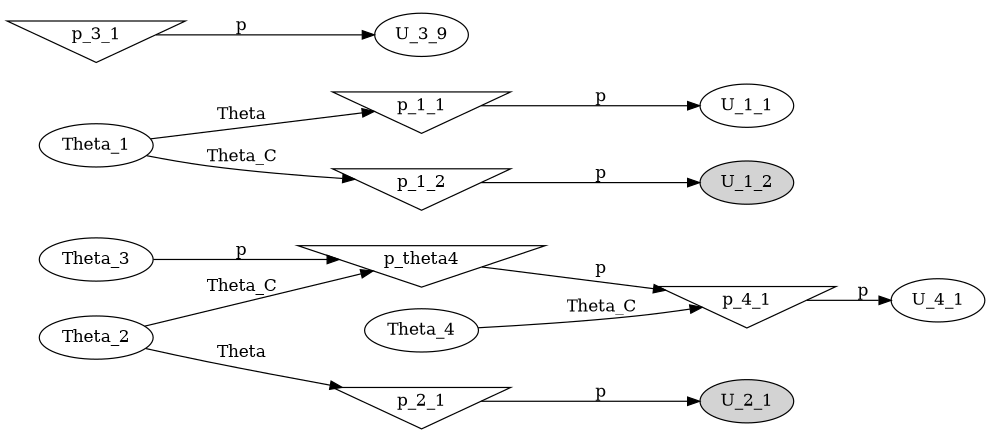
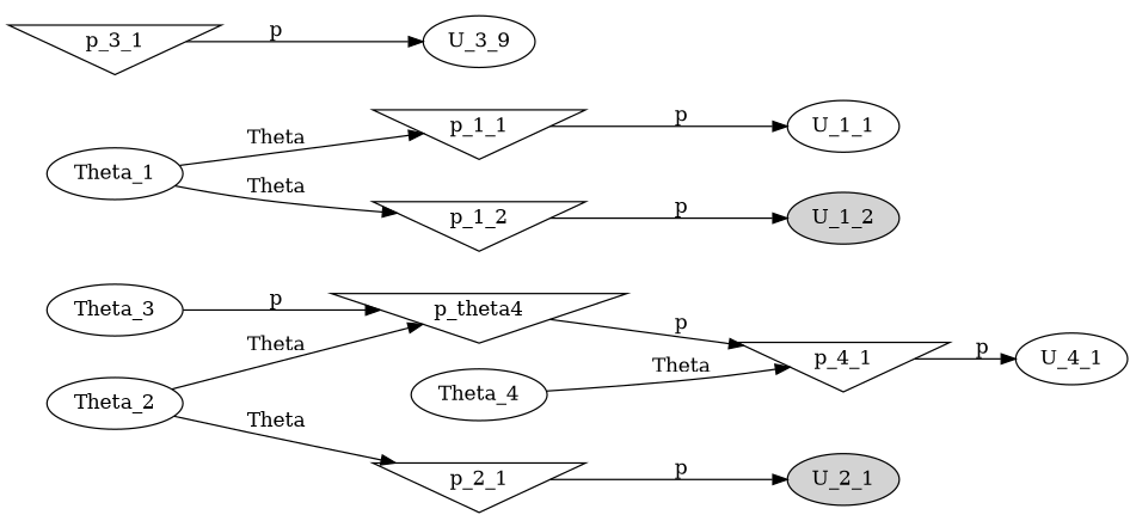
  digraph {
    rankdir=LR
    p_theta4 [shape=invtriangle]
    p_4_1 [shape=invtriangle]
    Theta_4
    Theta_2
    p_2_1 [shape=invtriangle]
    U_2_1 [style=filled]
    p_1_1 [shape=invtriangle]
    Theta_1
    p_1_2 [shape=invtriangle]
    U_1_1
    U_1_2 [style=filled]
    Theta_3
    p_3_1 [shape=invtriangle]
    n14 [label=U_3_9]
    U_4_1
    p_theta4 -> p_4_1 [label=p]
    p_4_1 -> U_4_1 [label=p]
-   Theta_4 -> p_4_1 [label=Theta_C]
-   Theta_2 -> p_theta4 [label=Theta_C]
+   Theta_4 -> p_4_1 [label=Theta]
+   Theta_2 -> p_theta4 [label=Theta]
    Theta_2 -> p_2_1 [label=Theta]
    p_2_1 -> U_2_1 [label=p]
    p_1_1 -> U_1_1 [label=p]
    Theta_1 -> p_1_1 [label=Theta]
-   Theta_1 -> p_1_2 [label=Theta_C]
+   Theta_1 -> p_1_2 [label=Theta]
    p_1_2 -> U_1_2 [label=p]
    Theta_3 -> p_theta4 [label=p]
    p_3_1 -> n14 [label=p]
  }
